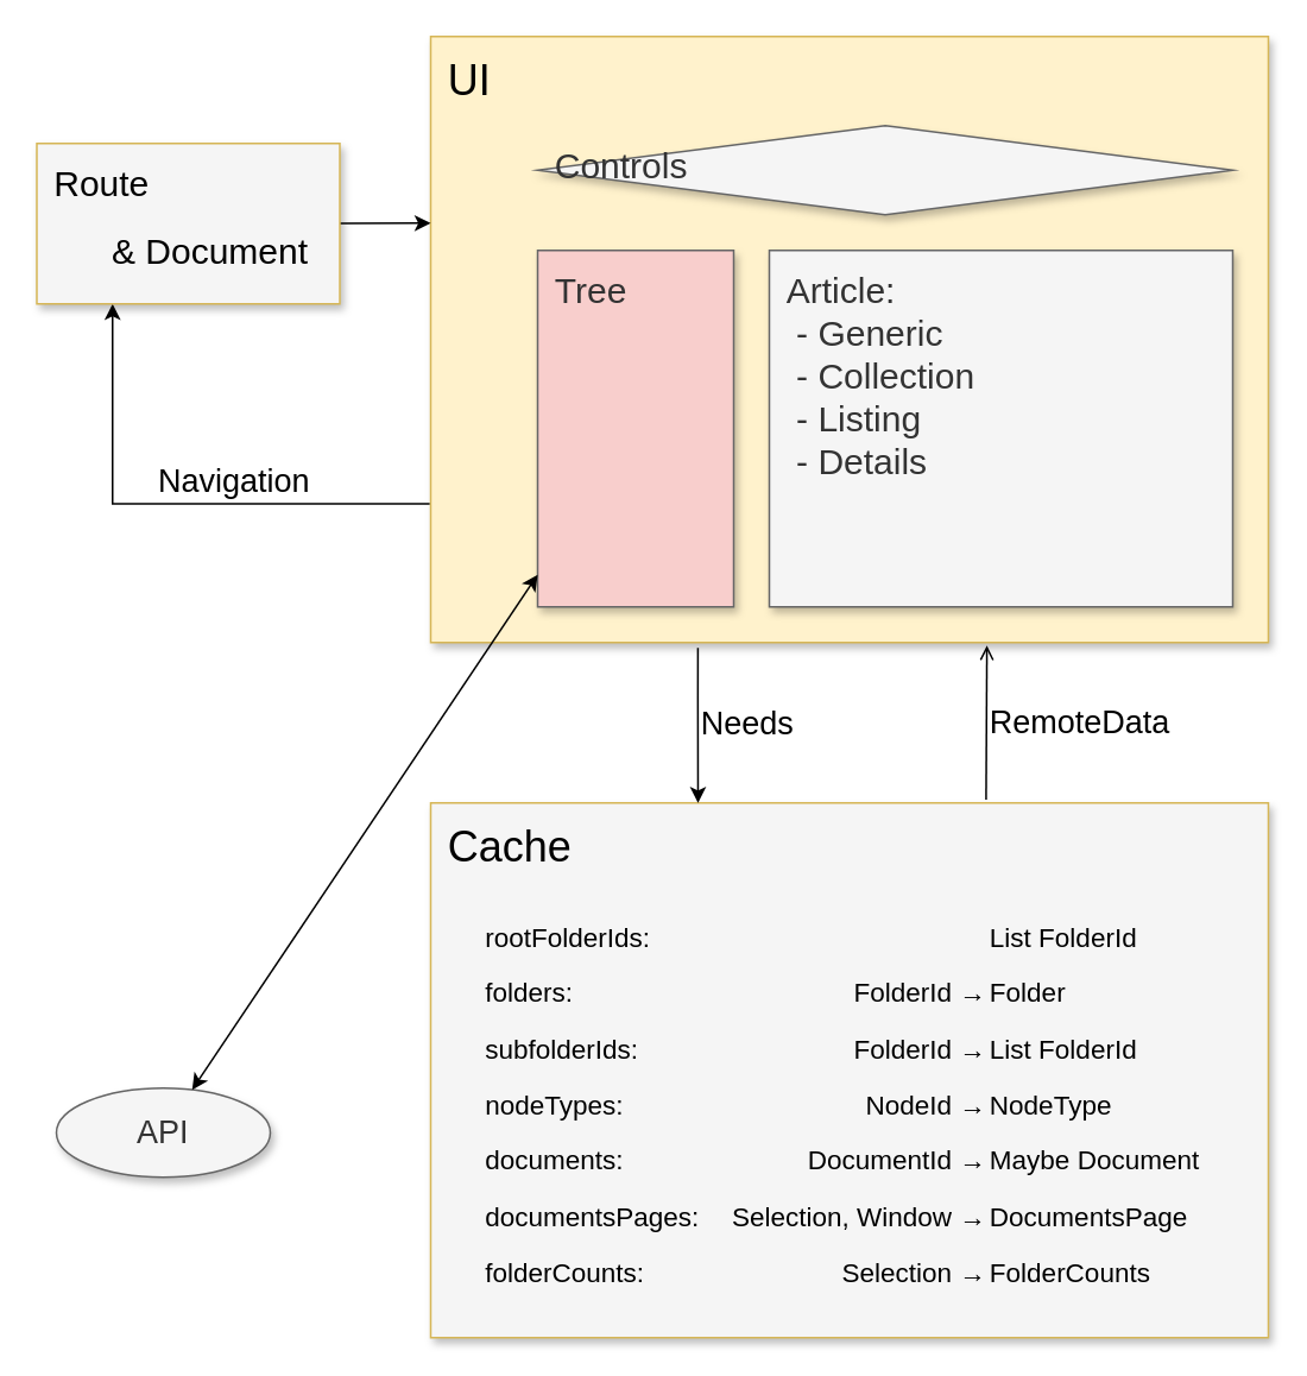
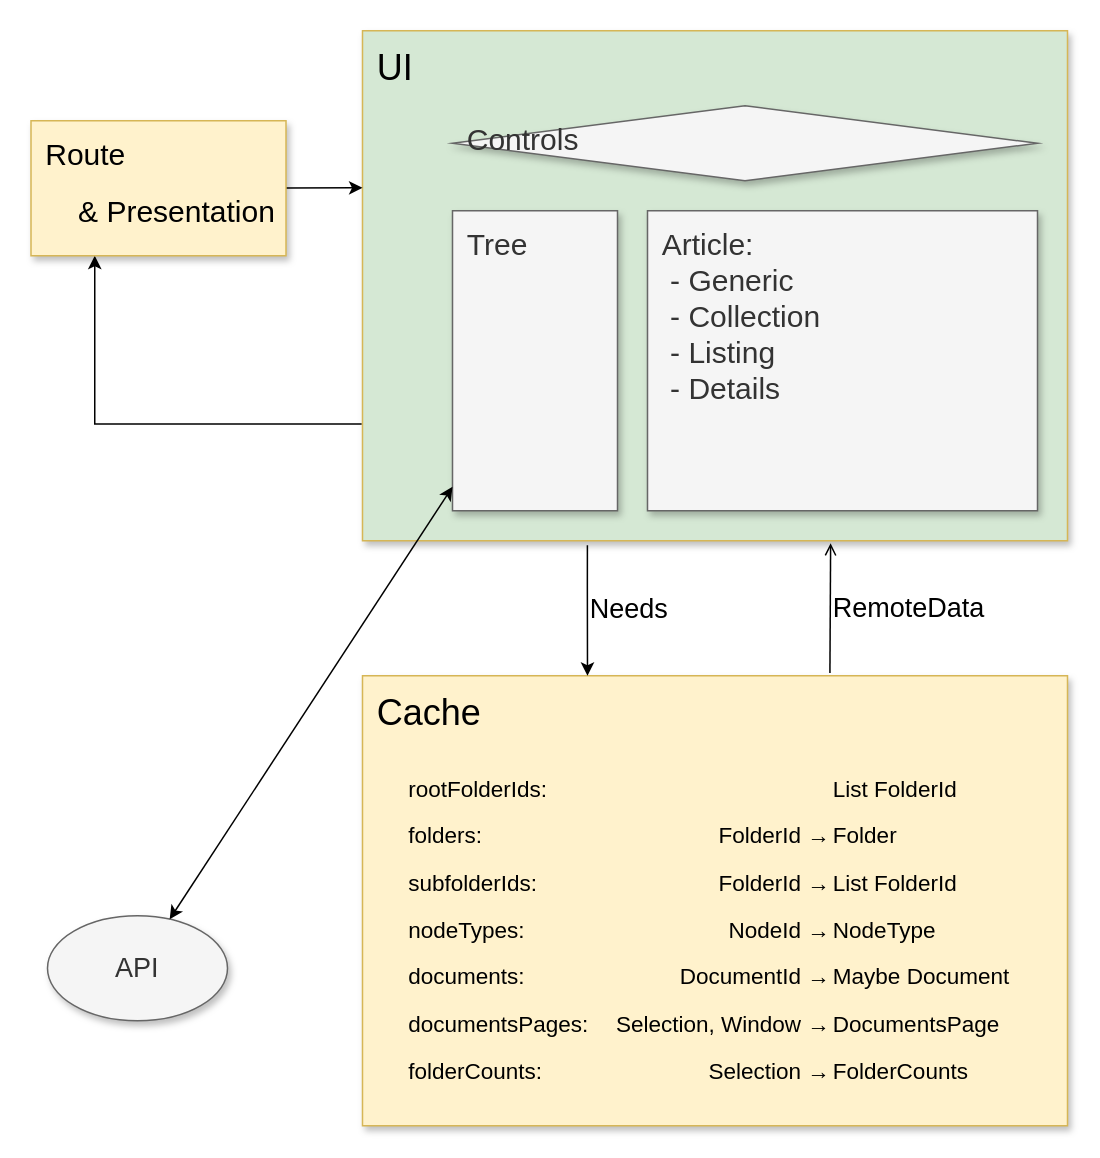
  <mxCell id="0" />
  <mxCell id="1" parent="0" />
- <mxCell id="2" value="Cache" style="rounded=0;whiteSpace=wrap;html=1;fontSize=24;verticalAlign=top;fillColor=#f5f5f5;align=left;spacingLeft=8;spacingTop=4;strokeColor=#d6b656;shadow=1;" parent="1" vertex="1"><mxGeometry x="241" y="450" width="470" height="300" as="geometry" /></mxCell>
+ <mxCell id="2" value="Cache" style="rounded=0;whiteSpace=wrap;html=1;fontSize=24;verticalAlign=top;fillColor=#fff2cc;align=left;spacingLeft=8;spacingTop=4;strokeColor=#d6b656;shadow=1;" parent="1" vertex="1"><mxGeometry x="241" y="450" width="470" height="300" as="geometry" /></mxCell>
  <mxCell id="3" value="Needs" style="edgeStyle=orthogonalEdgeStyle;rounded=0;comic=0;orthogonalLoop=1;jettySize=auto;exitX=0.319;exitY=1.009;exitDx=0;exitDy=0;shadow=0;strokeColor=#000000;fontSize=18;exitPerimeter=0;align=left;labelBackgroundColor=none;html=1;" parent="1" source="5" edge="1"><mxGeometry relative="1" as="geometry"><mxPoint x="391" y="450" as="targetPoint" /><Array as="points"><mxPoint x="391" y="390" /><mxPoint x="391" y="390" /></Array></mxGeometry></mxCell>
  <mxCell id="4" style="edgeStyle=orthogonalEdgeStyle;rounded=0;comic=0;orthogonalLoop=1;jettySize=auto;html=1;entryX=0.25;entryY=1;entryDx=0;entryDy=0;shadow=0;labelBackgroundColor=none;strokeColor=#000000;fontSize=20;align=left;exitX=-0.001;exitY=0.771;exitDx=0;exitDy=0;exitPerimeter=0;" parent="1" source="5" target="11" edge="1"><mxGeometry relative="1" as="geometry" /></mxCell>
- <mxCell id="5" value="UI" style="rounded=0;whiteSpace=wrap;html=1;fontSize=24;verticalAlign=top;fillColor=#fff2cc;align=left;spacingLeft=8;spacingTop=4;strokeColor=#d6b656;shadow=1;" parent="1" vertex="1"><mxGeometry x="241" y="20" width="470" height="340" as="geometry" /></mxCell>
+ <mxCell id="5" value="UI" style="rounded=0;whiteSpace=wrap;html=1;fontSize=24;verticalAlign=top;fillColor=#d5e8d4;align=left;spacingLeft=8;spacingTop=4;strokeColor=#d6b656;shadow=1;" parent="1" vertex="1"><mxGeometry x="241" y="20" width="470" height="340" as="geometry" /></mxCell>
  <mxCell id="6" value="Controls" style="rhombus;whiteSpace=wrap;html=1;fontSize=20;verticalAlign=top;align=left;spacingLeft=8;spacingTop=4;fillColor=#f5f5f5;strokeColor=#666666;fontColor=#333333;shadow=1;comic=0;" parent="1" vertex="1"><mxGeometry x="301" y="70" width="390" height="50" as="geometry" /></mxCell>
- <mxCell id="7" value="Tree" style="rounded=0;whiteSpace=wrap;html=1;fontSize=20;verticalAlign=top;align=left;spacingLeft=8;spacingTop=4;fillColor=#f8cecc;strokeColor=#666666;fontColor=#333333;comic=0;shadow=1;" parent="1" vertex="1"><mxGeometry x="301" y="140" width="110" height="200" as="geometry" /></mxCell>
+ <mxCell id="7" value="Tree" style="rounded=0;whiteSpace=wrap;html=1;fontSize=20;verticalAlign=top;align=left;spacingLeft=8;spacingTop=4;fillColor=#f5f5f5;strokeColor=#666666;fontColor=#333333;comic=0;shadow=1;" parent="1" vertex="1"><mxGeometry x="301" y="140" width="110" height="200" as="geometry" /></mxCell>
  <mxCell id="8" value="Article:&lt;br&gt;&amp;nbsp;- Generic&lt;br&gt;&amp;nbsp;- Collection&lt;br&gt;&amp;nbsp;- Listing&lt;br&gt;&amp;nbsp;- Details" style="rounded=0;whiteSpace=wrap;html=1;fontSize=20;verticalAlign=top;align=left;spacingLeft=8;spacingTop=4;fillColor=#f5f5f5;strokeColor=#666666;fontColor=#333333;glass=0;comic=0;shadow=1;" parent="1" vertex="1"><mxGeometry x="431" y="140" width="260" height="200" as="geometry" /></mxCell>
  <mxCell id="9" value="RemoteData" style="rounded=0;comic=0;orthogonalLoop=1;jettySize=auto;html=1;exitX=0.663;exitY=-0.006;exitDx=0;exitDy=0;entryX=0.664;entryY=1.005;entryDx=0;entryDy=0;shadow=0;strokeColor=#000000;fontSize=18;align=left;labelPosition=right;verticalLabelPosition=middle;verticalAlign=middle;labelBackgroundColor=none;entryPerimeter=0;exitPerimeter=0;endArrow=open;" parent="1" source="2" target="5" edge="1"><mxGeometry relative="1" as="geometry"><mxPoint x="593.69" y="451.897" as="sourcePoint" /><mxPoint x="593.69" y="362.241" as="targetPoint" /></mxGeometry></mxCell>
  <mxCell id="10" style="rounded=0;comic=0;orthogonalLoop=1;jettySize=auto;html=1;entryX=0;entryY=0.308;entryDx=0;entryDy=0;entryPerimeter=0;shadow=0;labelBackgroundColor=none;strokeColor=#000000;fontSize=20;align=left;" parent="1" source="11" target="5" edge="1"><mxGeometry relative="1" as="geometry" /></mxCell>
- <mxCell id="11" value="Route" style="rounded=0;whiteSpace=wrap;html=1;fontSize=20;verticalAlign=top;fillColor=#f5f5f5;align=left;spacingLeft=8;spacingTop=4;strokeColor=#d6b656;shadow=1;" parent="1" vertex="1"><mxGeometry x="20" y="80" width="170" height="90" as="geometry" /></mxCell>
- <mxCell id="12" value="&amp;amp; Document" style="text;html=1;strokeColor=none;fillColor=none;align=center;verticalAlign=middle;whiteSpace=wrap;rounded=0;shadow=0;labelBackgroundColor=none;fontSize=20;" parent="1" vertex="1"><mxGeometry x="50" y="130" width="135" height="20" as="geometry" /></mxCell>
- <mxCell id="13" value="Navigation" style="text;html=1;strokeColor=none;fillColor=none;align=center;verticalAlign=middle;whiteSpace=wrap;rounded=0;shadow=0;labelBackgroundColor=none;fontSize=18;" parent="1" vertex="1"><mxGeometry x="81" y="260" width="100" height="20" as="geometry" /></mxCell>
- <mxCell id="14" value="API" style="ellipse;whiteSpace=wrap;html=1;shadow=1;labelBackgroundColor=none;strokeColor=#666666;fillColor=#f5f5f5;fontSize=18;align=center;fontColor=#333333;" parent="1" vertex="1"><mxGeometry x="31" y="610" width="120" height="50" as="geometry" /></mxCell>
+ <mxCell id="11" value="Route" style="rounded=0;whiteSpace=wrap;html=1;fontSize=20;verticalAlign=top;fillColor=#fff2cc;align=left;spacingLeft=8;spacingTop=4;strokeColor=#d6b656;shadow=1;" parent="1" vertex="1"><mxGeometry x="20" y="80" width="170" height="90" as="geometry" /></mxCell>
+ <mxCell id="12" value="&amp;amp; Presentation" style="text;html=1;strokeColor=none;fillColor=none;align=center;verticalAlign=middle;whiteSpace=wrap;rounded=0;shadow=0;labelBackgroundColor=none;fontSize=20;" parent="1" vertex="1"><mxGeometry x="50" y="130" width="135" height="20" as="geometry" /></mxCell>
+ <mxCell id="14" value="API" style="ellipse;whiteSpace=wrap;html=1;shadow=1;labelBackgroundColor=none;strokeColor=#666666;fillColor=#f5f5f5;fontSize=18;align=center;fontColor=#333333;" parent="1" vertex="1"><mxGeometry x="31" y="610" width="120" height="70" as="geometry" /></mxCell>
  <mxCell id="15" value="&lt;table border=&quot;0&quot; width=&quot;100%&quot; style=&quot;width: 100%; height: 100%; border-collapse: collapse; font-size: 15px;&quot;&gt;&lt;tbody style=&quot;font-size: 15px;&quot;&gt;&lt;tr style=&quot;font-size: 15px;&quot;&gt;&lt;td align=&quot;center&quot; style=&quot;text-align: left; font-size: 15px;&quot;&gt;rootFolderIds:&lt;/td&gt;&lt;td align=&quot;center&quot; style=&quot;font-size: 15px;&quot;&gt;&lt;br style=&quot;font-size: 15px;&quot;&gt;&lt;/td&gt;&lt;td align=&quot;center&quot; style=&quot;text-align: left; font-size: 15px;&quot;&gt;List FolderId&lt;/td&gt;&lt;/tr&gt;&lt;tr style=&quot;font-size: 15px;&quot;&gt;&lt;td align=&quot;center&quot; style=&quot;text-align: left; font-size: 15px;&quot;&gt;folders:&lt;/td&gt;&lt;td align=&quot;center&quot; style=&quot;text-align: right; font-size: 15px;&quot;&gt;FolderId →&lt;/td&gt;&lt;td align=&quot;center&quot; style=&quot;text-align: left; font-size: 15px;&quot;&gt;Folder&lt;/td&gt;&lt;/tr&gt;&lt;tr style=&quot;font-size: 15px;&quot;&gt;&lt;td align=&quot;center&quot; style=&quot;text-align: left; font-size: 15px;&quot;&gt;subfolderIds:&lt;/td&gt;&lt;td align=&quot;center&quot; style=&quot;text-align: right; font-size: 15px;&quot;&gt;FolderId&amp;nbsp;→&lt;br style=&quot;font-size: 15px;&quot;&gt;&lt;/td&gt;&lt;td align=&quot;center&quot; style=&quot;text-align: left; font-size: 15px;&quot;&gt;List FolderId&lt;/td&gt;&lt;/tr&gt;&lt;tr style=&quot;font-size: 15px;&quot;&gt;&lt;td style=&quot;font-size: 15px;&quot;&gt;nodeTypes:&lt;/td&gt;&lt;td style=&quot;text-align: right; font-size: 15px;&quot;&gt;NodeId →&lt;/td&gt;&lt;td style=&quot;font-size: 15px;&quot;&gt;NodeType&lt;/td&gt;&lt;/tr&gt;&lt;tr style=&quot;font-size: 15px;&quot;&gt;&lt;td style=&quot;font-size: 15px;&quot;&gt;documents:&lt;/td&gt;&lt;td style=&quot;text-align: right; font-size: 15px;&quot;&gt;DocumentId →&lt;/td&gt;&lt;td style=&quot;font-size: 15px;&quot;&gt;Maybe Document&lt;/td&gt;&lt;/tr&gt;&lt;tr style=&quot;font-size: 15px;&quot;&gt;&lt;td style=&quot;font-size: 15px;&quot;&gt;documentsPages:&lt;/td&gt;&lt;td style=&quot;text-align: right; font-size: 15px;&quot;&gt;Selection, Window →&lt;/td&gt;&lt;td style=&quot;font-size: 15px;&quot;&gt;DocumentsPage&lt;/td&gt;&lt;/tr&gt;&lt;tr style=&quot;font-size: 15px;&quot;&gt;&lt;td style=&quot;font-size: 15px;&quot;&gt;folderCounts:&lt;/td&gt;&lt;td style=&quot;text-align: right; font-size: 15px;&quot;&gt;Selection →&lt;/td&gt;&lt;td style=&quot;font-size: 15px;&quot;&gt;FolderCounts&lt;/td&gt;&lt;/tr&gt;&lt;/tbody&gt;&lt;/table&gt;" style="text;html=1;strokeColor=none;fillColor=none;overflow=fill;fontSize=15;" vertex="1" parent="1"><mxGeometry x="271" y="510" width="410" height="220" as="geometry" /></mxCell>
  <mxCell id="16" style="rounded=0;comic=0;orthogonalLoop=1;jettySize=auto;html=1;shadow=0;labelBackgroundColor=none;strokeColor=#000000;fontSize=18;align=left;startArrow=classic;startFill=1;" edge="1" parent="1" source="14" target="7"><mxGeometry relative="1" as="geometry" /></mxCell>
